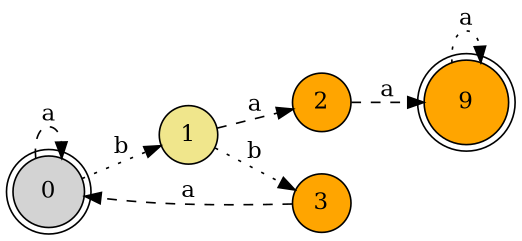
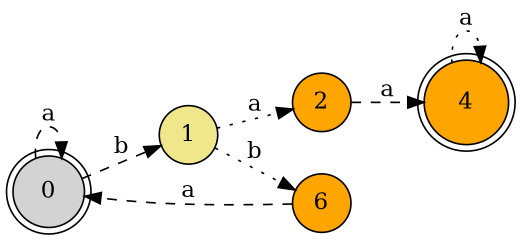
  digraph {
    rankdir=LR
    node [fillcolor=orange shape=circle style=filled]
    edge [style=dotted]
    0 [fillcolor=lightgrey shape=doublecircle]
    1 [fillcolor=khaki]
    2
-   3
-   4 [shape=doublecircle label=9]
+   3 [label=6]
+   4 [shape=doublecircle]
    0 -> 0 [label=a style=dashed]
-   0 -> 1 [label=b]
-   1 -> 2 [label=a style=dashed]
+   0 -> 1 [label=b style=dashed]
+   1 -> 2 [label=a]
    1 -> 3 [label=b]
    2 -> 4 [label=a style=dashed]
    3 -> 0 [label=a style=dashed]
    4 -> 4 [label=a]
  }
